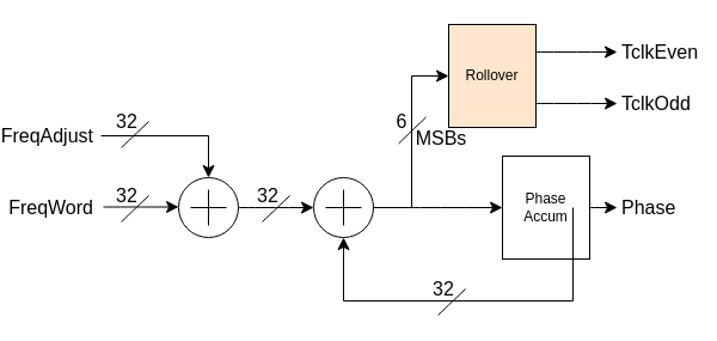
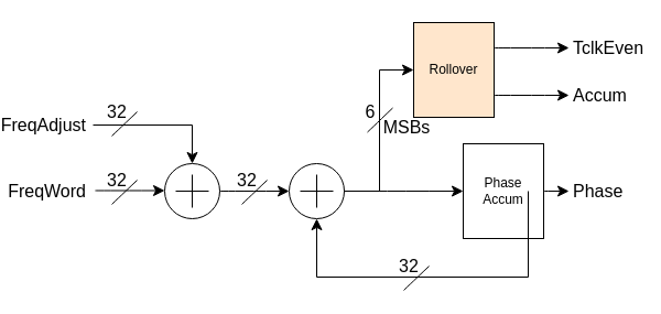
  <mxCell id="0" />
  <mxCell id="1" parent="0" />
  <mxCell id="2" value="Phase&lt;div&gt;Accum&lt;/div&gt;" style="rounded=0;whiteSpace=wrap;html=1;" vertex="1" parent="1"><mxGeometry x="420" y="130" width="73" height="86" as="geometry" /></mxCell>
  <mxCell id="3" value="" style="verticalLabelPosition=bottom;shadow=0;dashed=0;align=center;html=1;verticalAlign=top;shape=mxgraph.electrical.abstract.summation_point;" vertex="1" parent="1"><mxGeometry x="262" y="148" width="50" height="50" as="geometry" /></mxCell>
  <mxCell id="4" value="" style="endArrow=classic;html=1;rounded=0;fontSize=12;startSize=8;endSize=8;curved=1;exitX=1;exitY=0.5;exitDx=0;exitDy=0;exitPerimeter=0;entryX=0;entryY=0.5;entryDx=0;entryDy=0;" edge="1" parent="1" source="3" target="2"><mxGeometry width="50" height="50" relative="1" as="geometry"><mxPoint x="392" y="330" as="sourcePoint" /><mxPoint x="442" y="280" as="targetPoint" /></mxGeometry></mxCell>
  <mxCell id="5" value="" style="endArrow=classic;html=1;rounded=0;fontSize=12;startSize=8;endSize=8;curved=1;exitX=1;exitY=0.5;exitDx=0;exitDy=0;" edge="1" parent="1" source="2"><mxGeometry width="50" height="50" relative="1" as="geometry"><mxPoint x="392" y="330" as="sourcePoint" /><mxPoint x="516" y="173" as="targetPoint" /></mxGeometry></mxCell>
  <mxCell id="6" value="" style="verticalLabelPosition=bottom;shadow=0;dashed=0;align=center;html=1;verticalAlign=top;shape=mxgraph.electrical.abstract.summation_point;" vertex="1" parent="1"><mxGeometry x="149" y="148" width="50" height="50" as="geometry" /></mxCell>
  <mxCell id="7" value="" style="endArrow=classic;html=1;rounded=0;fontSize=12;startSize=8;endSize=8;curved=1;exitX=1;exitY=0.5;exitDx=0;exitDy=0;exitPerimeter=0;entryX=0;entryY=0.5;entryDx=0;entryDy=0;entryPerimeter=0;" edge="1" parent="1" source="6" target="3"><mxGeometry width="50" height="50" relative="1" as="geometry"><mxPoint x="392" y="330" as="sourcePoint" /><mxPoint x="442" y="280" as="targetPoint" /></mxGeometry></mxCell>
  <mxCell id="8" value="Rollover" style="rounded=0;whiteSpace=wrap;html=1;fillColor=#ffe6cc;" vertex="1" parent="1"><mxGeometry x="375" y="20" width="73" height="86" as="geometry" /></mxCell>
  <mxCell id="9" value="" style="edgeStyle=elbowEdgeStyle;elbow=horizontal;endArrow=classic;html=1;curved=0;rounded=0;endSize=8;startSize=8;fontSize=12;entryX=0;entryY=0.5;entryDx=0;entryDy=0;exitX=1;exitY=0.5;exitDx=0;exitDy=0;exitPerimeter=0;" edge="1" parent="1" source="3" target="8"><mxGeometry width="50" height="50" relative="1" as="geometry"><mxPoint x="277" y="263" as="sourcePoint" /><mxPoint x="327" y="213" as="targetPoint" /></mxGeometry></mxCell>
  <mxCell id="10" value="" style="endArrow=classic;html=1;rounded=0;fontSize=12;startSize=8;endSize=8;curved=1;exitX=1;exitY=0.5;exitDx=0;exitDy=0;" edge="1" parent="1"><mxGeometry width="50" height="50" relative="1" as="geometry"><mxPoint x="448" y="86" as="sourcePoint" /><mxPoint x="516" y="86" as="targetPoint" /></mxGeometry></mxCell>
  <mxCell id="11" value="" style="endArrow=classic;html=1;rounded=0;fontSize=12;startSize=8;endSize=8;curved=1;exitX=1;exitY=0.5;exitDx=0;exitDy=0;" edge="1" parent="1"><mxGeometry width="50" height="50" relative="1" as="geometry"><mxPoint x="448" y="43" as="sourcePoint" /><mxPoint x="516" y="43" as="targetPoint" /></mxGeometry></mxCell>
  <mxCell id="12" value="Phase" style="text;strokeColor=none;fillColor=none;html=1;align=left;verticalAlign=middle;whiteSpace=wrap;rounded=0;fontSize=16;" vertex="1" parent="1"><mxGeometry x="518" y="158" width="60" height="30" as="geometry" /></mxCell>
  <mxCell id="13" value="TclkEven" style="text;strokeColor=none;fillColor=none;html=1;align=left;verticalAlign=middle;whiteSpace=wrap;rounded=0;fontSize=16;" vertex="1" parent="1"><mxGeometry x="518" y="28" width="60" height="30" as="geometry" /></mxCell>
- <mxCell id="14" value="TclkOdd" style="text;strokeColor=none;fillColor=none;html=1;align=left;verticalAlign=middle;whiteSpace=wrap;rounded=0;fontSize=16;" vertex="1" parent="1"><mxGeometry x="518" y="71" width="60" height="30" as="geometry" /></mxCell>
+ <mxCell id="14" value="Accum" style="text;strokeColor=none;fillColor=none;html=1;align=left;verticalAlign=middle;whiteSpace=wrap;rounded=0;fontSize=16;" vertex="1" parent="1"><mxGeometry x="518" y="71" width="60" height="30" as="geometry" /></mxCell>
  <mxCell id="15" value="" style="endArrow=classic;html=1;rounded=0;fontSize=12;startSize=8;endSize=8;curved=1;exitX=1;exitY=0.5;exitDx=0;exitDy=0;exitPerimeter=0;entryX=0;entryY=0.5;entryDx=0;entryDy=0;entryPerimeter=0;" edge="1" parent="1"><mxGeometry width="50" height="50" relative="1" as="geometry"><mxPoint x="86" y="172.5" as="sourcePoint" /><mxPoint x="149" y="172.5" as="targetPoint" /></mxGeometry></mxCell>
  <mxCell id="16" value="" style="edgeStyle=segmentEdgeStyle;endArrow=classic;html=1;curved=0;rounded=0;endSize=8;startSize=8;fontSize=12;entryX=0.5;entryY=0;entryDx=0;entryDy=0;entryPerimeter=0;" edge="1" parent="1" target="6"><mxGeometry width="50" height="50" relative="1" as="geometry"><mxPoint x="84" y="113" as="sourcePoint" /><mxPoint x="327" y="213" as="targetPoint" /></mxGeometry></mxCell>
  <mxCell id="17" value="" style="edgeStyle=elbowEdgeStyle;elbow=vertical;endArrow=classic;html=1;curved=0;rounded=0;endSize=8;startSize=8;fontSize=12;entryX=0.5;entryY=1;entryDx=0;entryDy=0;entryPerimeter=0;" edge="1" parent="1" target="3"><mxGeometry width="50" height="50" relative="1" as="geometry"><mxPoint x="479" y="173" as="sourcePoint" /><mxPoint x="327" y="213" as="targetPoint" /><Array as="points"><mxPoint x="378" y="251" /></Array></mxGeometry></mxCell>
  <mxCell id="18" value="FreqWord" style="text;strokeColor=none;fillColor=none;html=1;align=right;verticalAlign=middle;whiteSpace=wrap;rounded=0;fontSize=16;" vertex="1" parent="1"><mxGeometry x="20" y="158" width="60" height="30" as="geometry" /></mxCell>
  <mxCell id="19" value="FreqAdjust" style="text;strokeColor=none;fillColor=none;html=1;align=right;verticalAlign=middle;whiteSpace=wrap;rounded=0;fontSize=16;" vertex="1" parent="1"><mxGeometry x="20" y="98" width="60" height="30" as="geometry" /></mxCell>
  <mxCell id="20" value="" style="endArrow=none;html=1;rounded=0;fontSize=12;startSize=8;endSize=8;curved=1;" edge="1" parent="1"><mxGeometry width="50" height="50" relative="1" as="geometry"><mxPoint x="101" y="123" as="sourcePoint" /><mxPoint x="124" y="101" as="targetPoint" /></mxGeometry></mxCell>
  <mxCell id="21" value="32" style="text;strokeColor=none;fillColor=none;html=1;align=center;verticalAlign=middle;whiteSpace=wrap;rounded=0;fontSize=16;" vertex="1" parent="1"><mxGeometry x="76" y="86" width="60" height="30" as="geometry" /></mxCell>
  <mxCell id="22" value="" style="endArrow=none;html=1;rounded=0;fontSize=12;startSize=8;endSize=8;curved=1;" edge="1" parent="1"><mxGeometry width="50" height="50" relative="1" as="geometry"><mxPoint x="101" y="185" as="sourcePoint" /><mxPoint x="124" y="163" as="targetPoint" /></mxGeometry></mxCell>
  <mxCell id="23" value="32" style="text;strokeColor=none;fillColor=none;html=1;align=center;verticalAlign=middle;whiteSpace=wrap;rounded=0;fontSize=16;" vertex="1" parent="1"><mxGeometry x="76" y="148" width="60" height="30" as="geometry" /></mxCell>
  <mxCell id="24" value="" style="endArrow=none;html=1;rounded=0;fontSize=12;startSize=8;endSize=8;curved=1;" edge="1" parent="1"><mxGeometry width="50" height="50" relative="1" as="geometry"><mxPoint x="219" y="185" as="sourcePoint" /><mxPoint x="242" y="163" as="targetPoint" /></mxGeometry></mxCell>
  <mxCell id="25" value="32" style="text;strokeColor=none;fillColor=none;html=1;align=center;verticalAlign=middle;whiteSpace=wrap;rounded=0;fontSize=16;" vertex="1" parent="1"><mxGeometry x="194" y="148" width="60" height="30" as="geometry" /></mxCell>
  <mxCell id="26" value="" style="endArrow=none;html=1;rounded=0;fontSize=12;startSize=8;endSize=8;curved=1;" edge="1" parent="1"><mxGeometry width="50" height="50" relative="1" as="geometry"><mxPoint x="366" y="263" as="sourcePoint" /><mxPoint x="389" y="241" as="targetPoint" /></mxGeometry></mxCell>
  <mxCell id="27" value="32" style="text;strokeColor=none;fillColor=none;html=1;align=center;verticalAlign=middle;whiteSpace=wrap;rounded=0;fontSize=16;" vertex="1" parent="1"><mxGeometry x="341" y="226" width="60" height="30" as="geometry" /></mxCell>
  <mxCell id="28" value="" style="endArrow=none;html=1;rounded=0;fontSize=12;startSize=8;endSize=8;curved=1;" edge="1" parent="1"><mxGeometry width="50" height="50" relative="1" as="geometry"><mxPoint x="333" y="119.5" as="sourcePoint" /><mxPoint x="356" y="97.5" as="targetPoint" /></mxGeometry></mxCell>
  <mxCell id="29" value="6" style="text;strokeColor=none;fillColor=none;html=1;align=center;verticalAlign=middle;whiteSpace=wrap;rounded=0;fontSize=16;" vertex="1" parent="1"><mxGeometry x="306" y="86" width="60" height="30" as="geometry" /></mxCell>
  <mxCell id="30" value="MSBs" style="text;strokeColor=none;fillColor=none;html=1;align=center;verticalAlign=middle;whiteSpace=wrap;rounded=0;fontSize=16;" vertex="1" parent="1"><mxGeometry x="339" y="100" width="60" height="30" as="geometry" /></mxCell>
